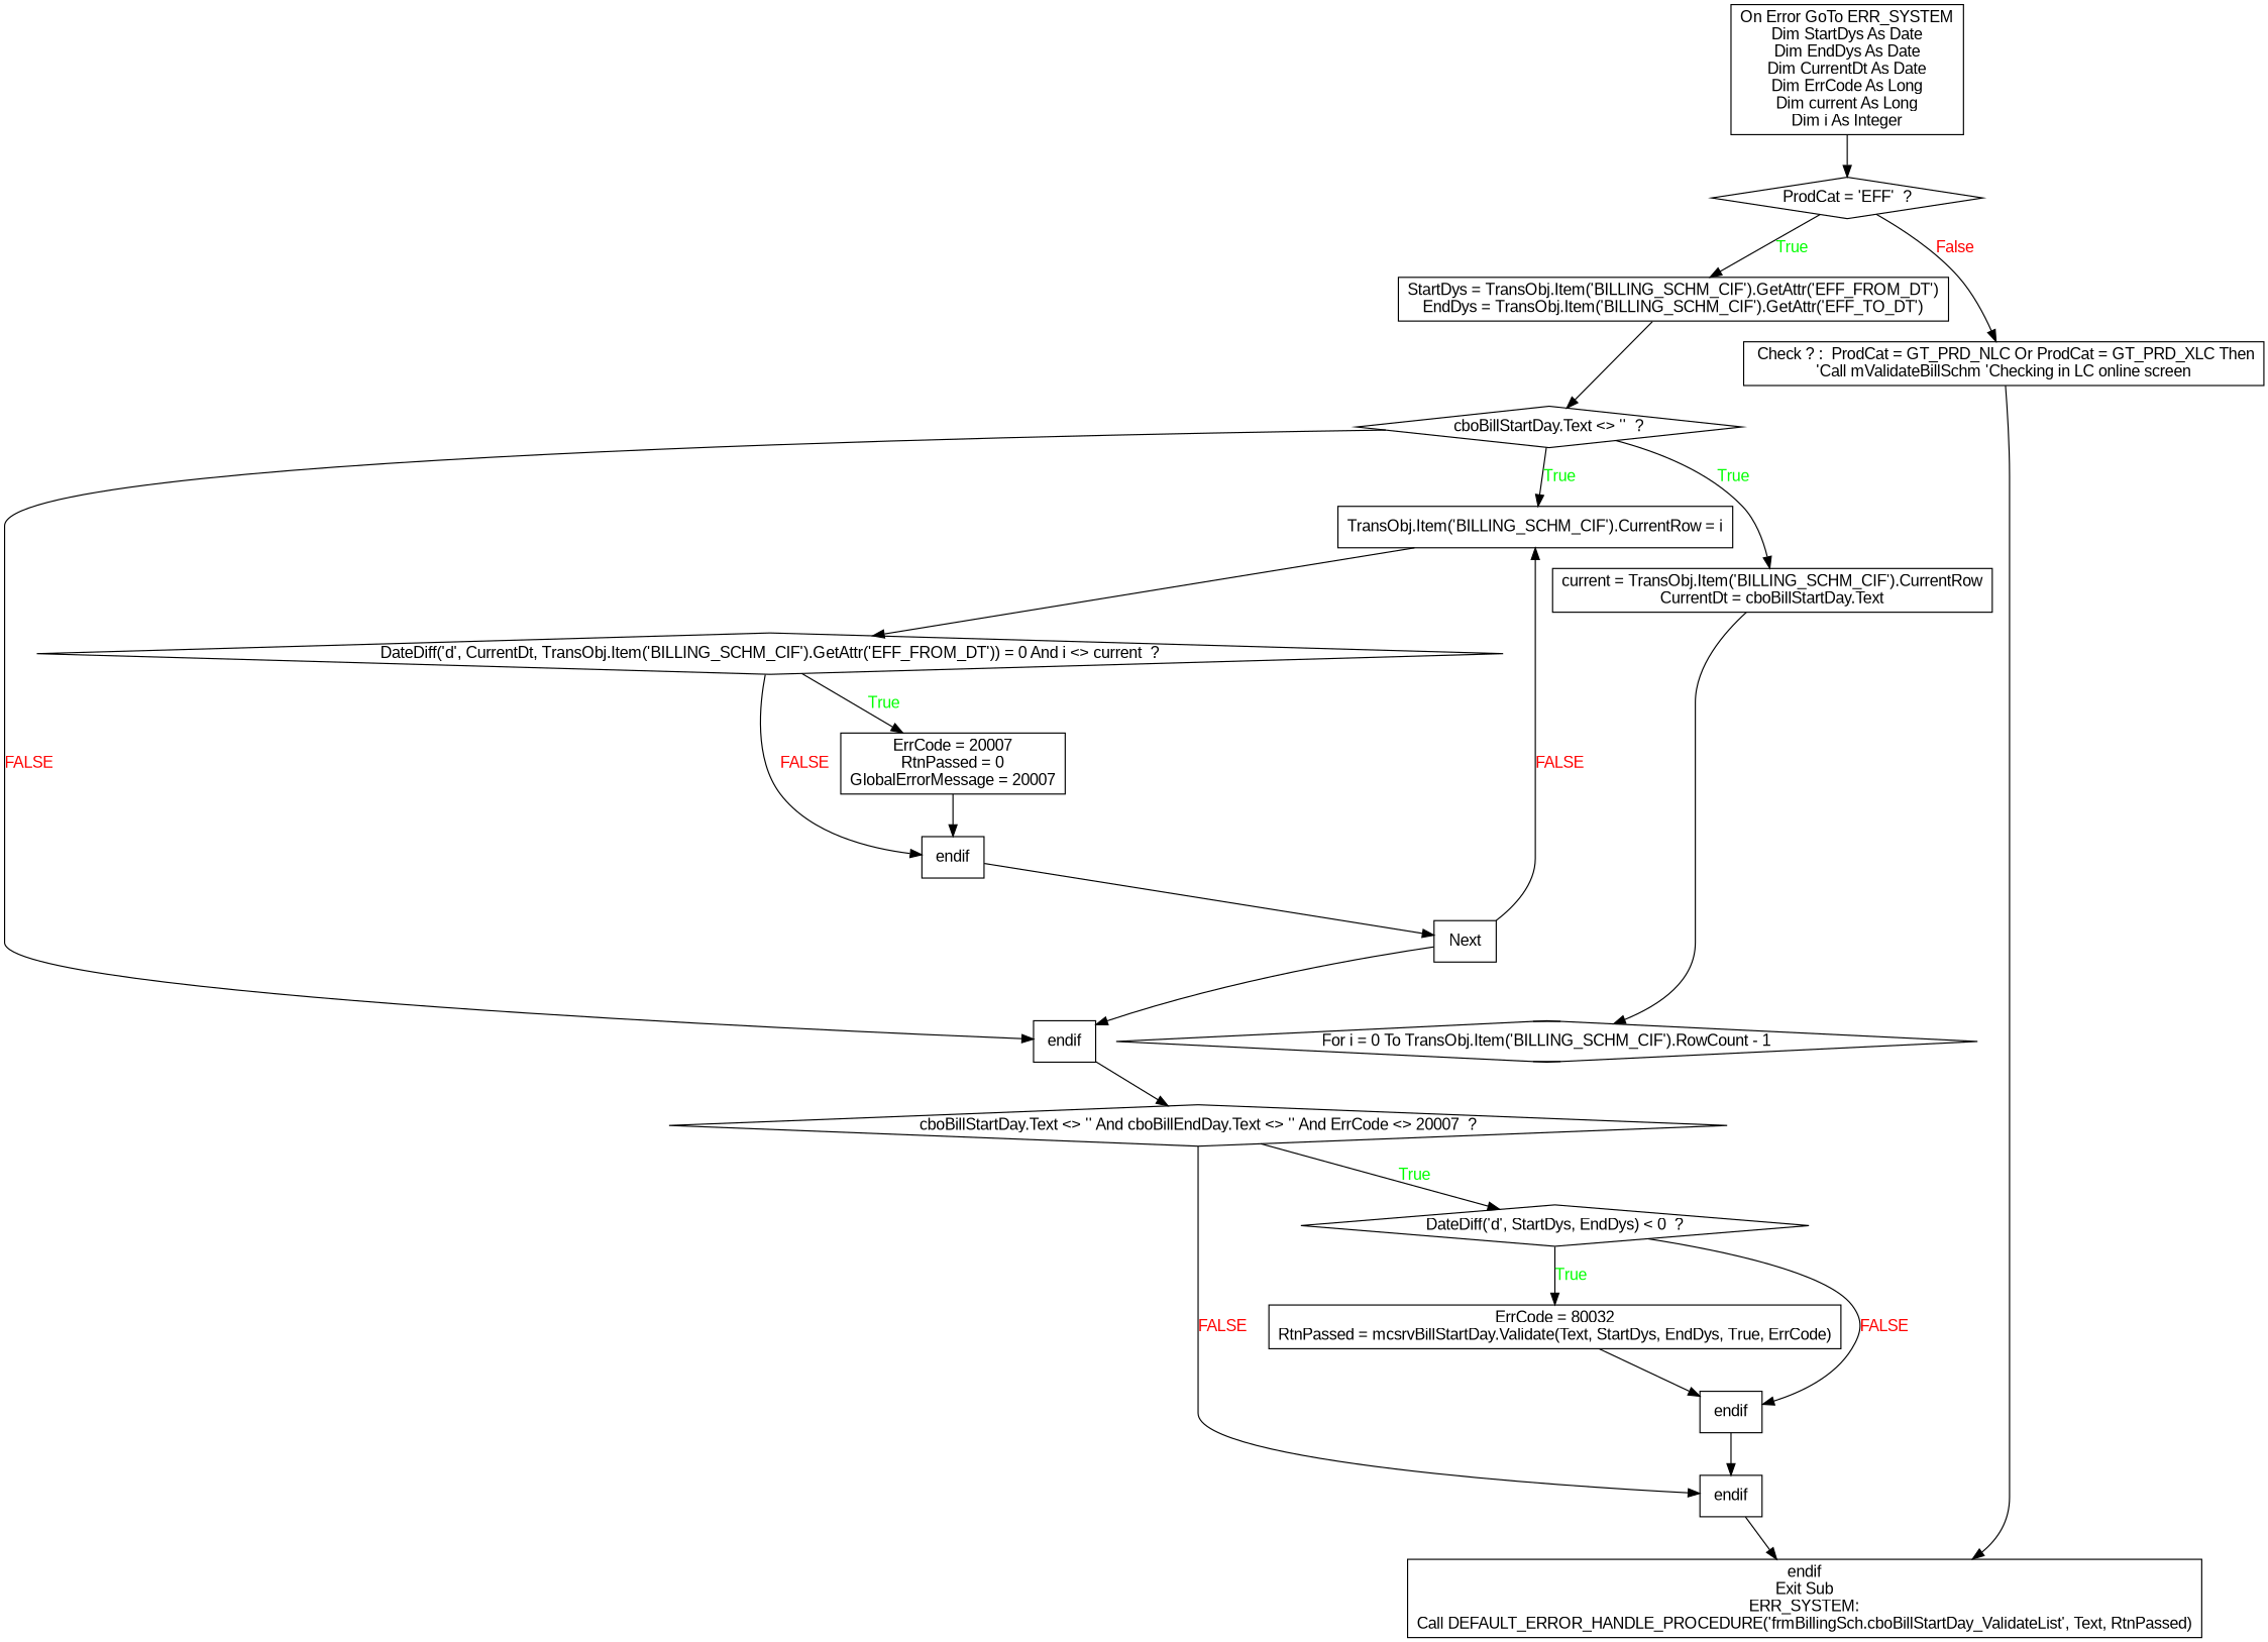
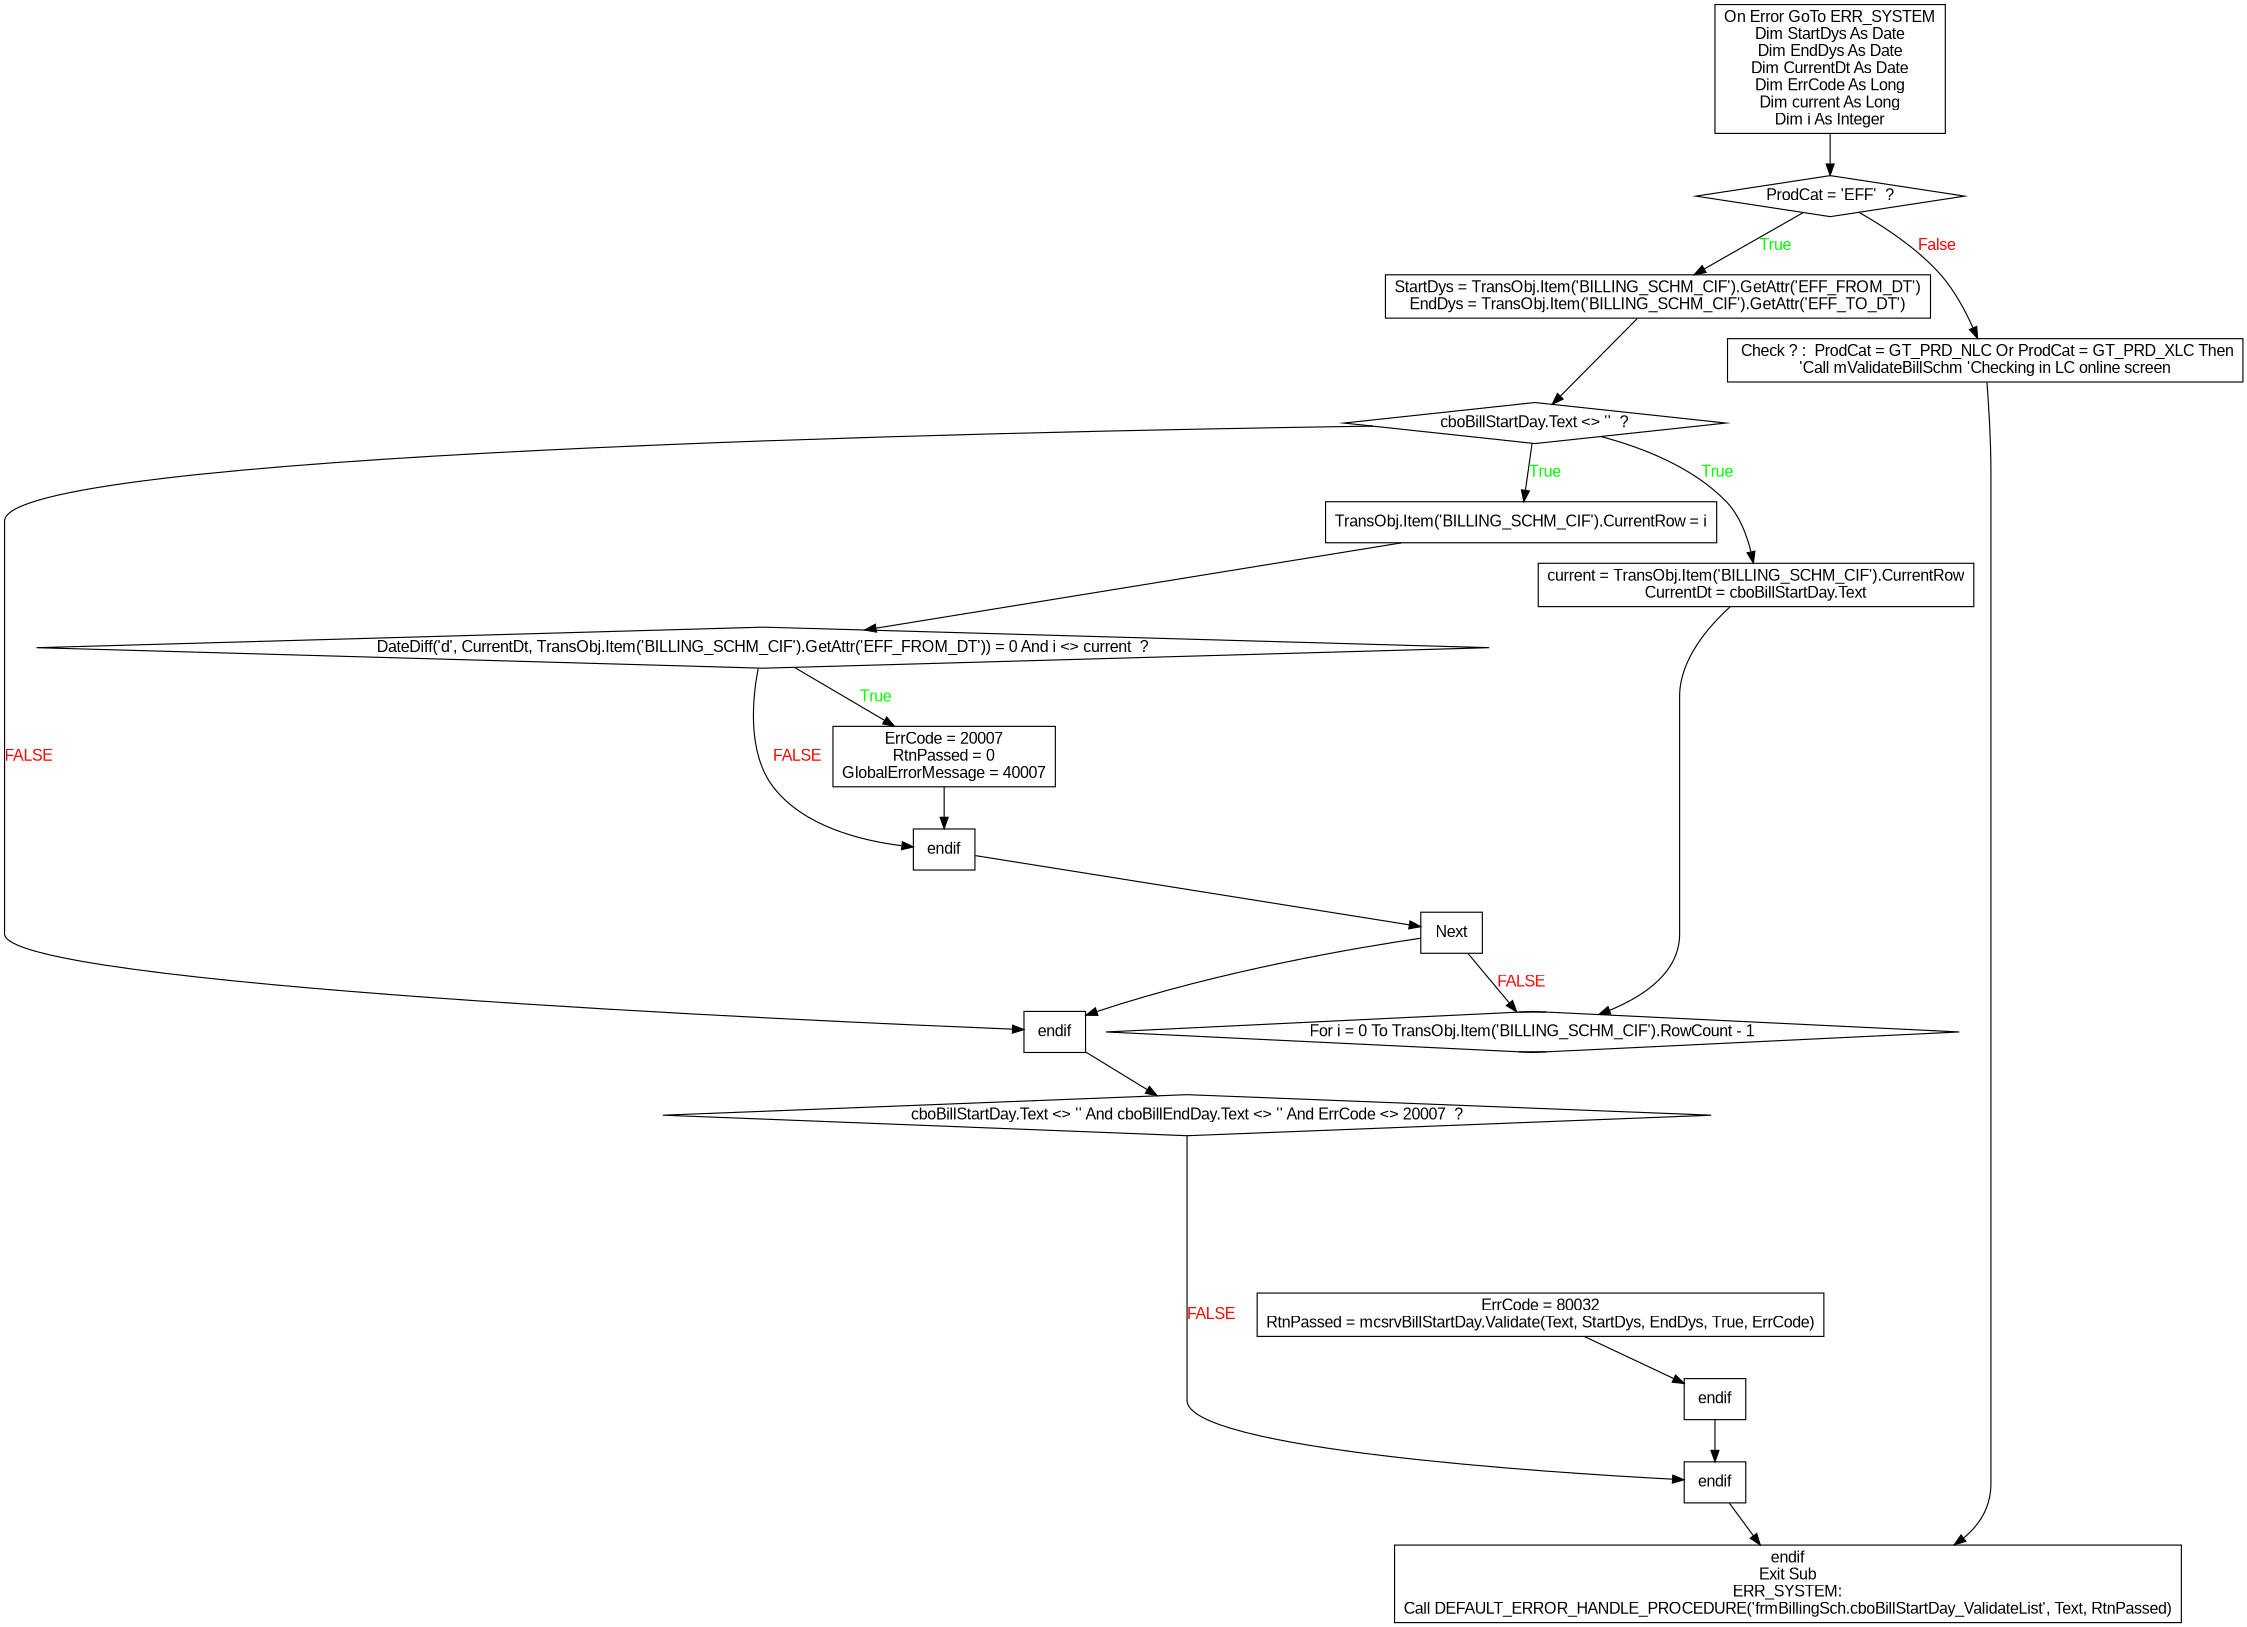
  digraph {
    fontname="Liberation Sans"
    node [fontname="Liberation Sans" shape=box]
    edge [fontname="Liberation Sans"]
    n1 [label="On Error GoTo ERR_SYSTEM\nDim StartDys As Date\nDim EndDys As Date\nDim CurrentDt As Date\nDim ErrCode As Long\nDim current As Long\nDim i As Integer"]
    n2 [label="ProdCat = 'EFF'  ?" shape=diamond]
    n3 [label="StartDys = TransObj.Item('BILLING_SCHM_CIF').GetAttr('EFF_FROM_DT')\nEndDys = TransObj.Item('BILLING_SCHM_CIF').GetAttr('EFF_TO_DT')"]
    n4 [label=" Check ? :  ProdCat = GT_PRD_NLC Or ProdCat = GT_PRD_XLC Then\n'Call mValidateBillSchm 'Checking in LC online screen"]
    n5 [label="cboBillStartDay.Text <> ''  ?" shape=diamond]
    n6 [label="endif\nExit Sub\nERR_SYSTEM:\nCall DEFAULT_ERROR_HANDLE_PROCEDURE('frmBillingSch.cboBillStartDay_ValidateList', Text, RtnPassed)"]
    n7 [label="current = TransObj.Item('BILLING_SCHM_CIF').CurrentRow\nCurrentDt = cboBillStartDay.Text"]
    n8 [label=endif]
    n9 [label="TransObj.Item('BILLING_SCHM_CIF').CurrentRow = i"]
    n10 [label="For i = 0 To TransObj.Item('BILLING_SCHM_CIF').RowCount - 1" shape=Mdiamond]
    n11 [label="cboBillStartDay.Text <> '' And cboBillEndDay.Text <> '' And ErrCode <> 20007  ?" shape=diamond]
    n12 [label="DateDiff('d', CurrentDt, TransObj.Item('BILLING_SCHM_CIF').GetAttr('EFF_FROM_DT')) = 0 And i <> current  ?" shape=diamond]
-   n13 [label="ErrCode = 20007\nRtnPassed = 0\nGlobalErrorMessage = 20007"]
+   n13 [label="ErrCode = 20007\nRtnPassed = 0\nGlobalErrorMessage = 40007"]
    n14 [label=endif]
    n15 [label=Next]
-   n16 [label="DateDiff('d', StartDys, EndDys) < 0  ?" shape=diamond]
    n17 [label=endif]
    n18 [label="ErrCode = 80032\nRtnPassed = mcsrvBillStartDay.Validate(Text, StartDys, EndDys, True, ErrCode)"]
    n19 [label=endif]
    n1 -> n2
    n2 -> n3 [fontcolor=GREEN label=True]
    n2 -> n4 [fontcolor=RED label=False]
    n3 -> n5
    n4 -> n6
    n5 -> n7 [fontcolor=GREEN label=True]
    n5 -> n8 [fontcolor=RED label=FALSE]
    n5 -> n9 [fontcolor=GREEN label=True]
    n7 -> n10
    n8 -> n11
    n9 -> n12
-   n11 -> n16 [fontcolor=GREEN label=True]
    n11 -> n17 [fontcolor=RED label=FALSE]
    n12 -> n13 [fontcolor=GREEN label=True]
    n12 -> n14 [fontcolor=RED label=FALSE]
    n13 -> n14
    n14 -> n15
    n15 -> n8
-   n15 -> n9 [fontcolor=RED label=FALSE]
-   n16 -> n18 [fontcolor=GREEN label=True]
-   n16 -> n19 [fontcolor=RED label=FALSE]
+   n15 -> n10 [fontcolor=RED label=FALSE]
    n17 -> n6
    n18 -> n19
    n19 -> n17
  }
